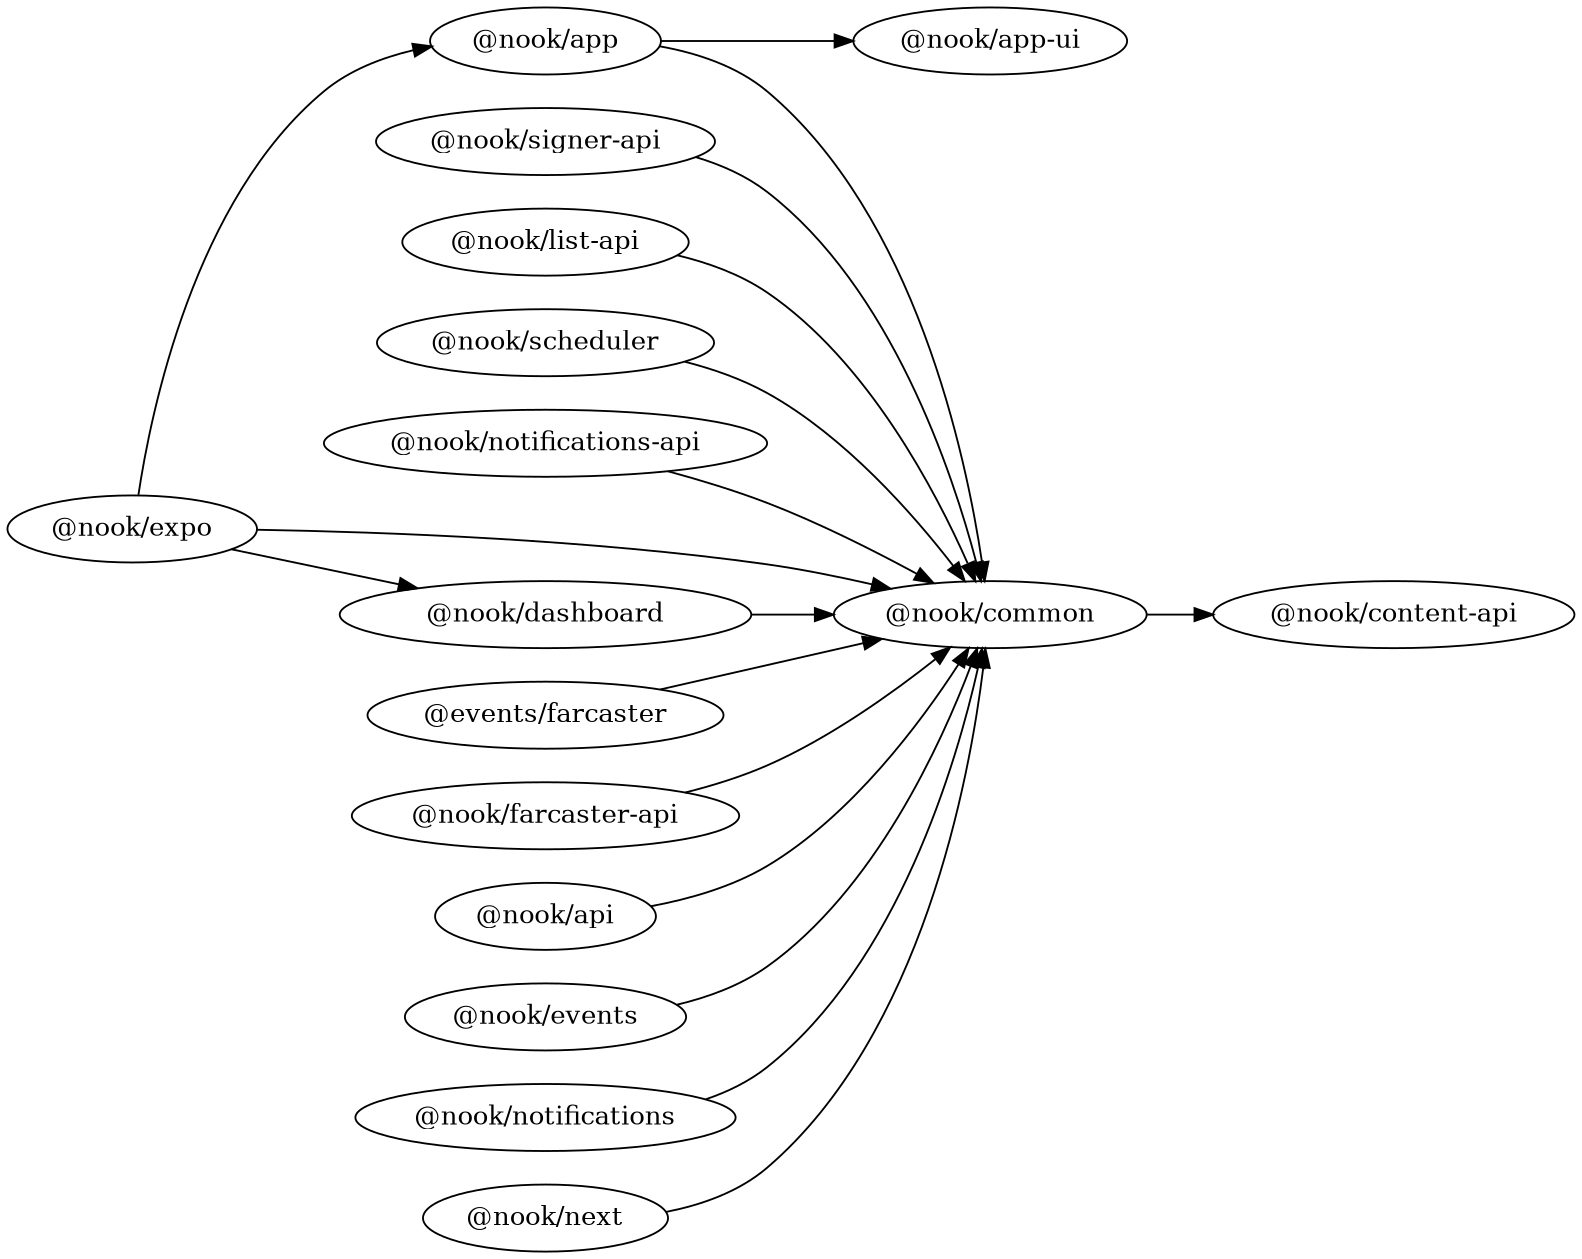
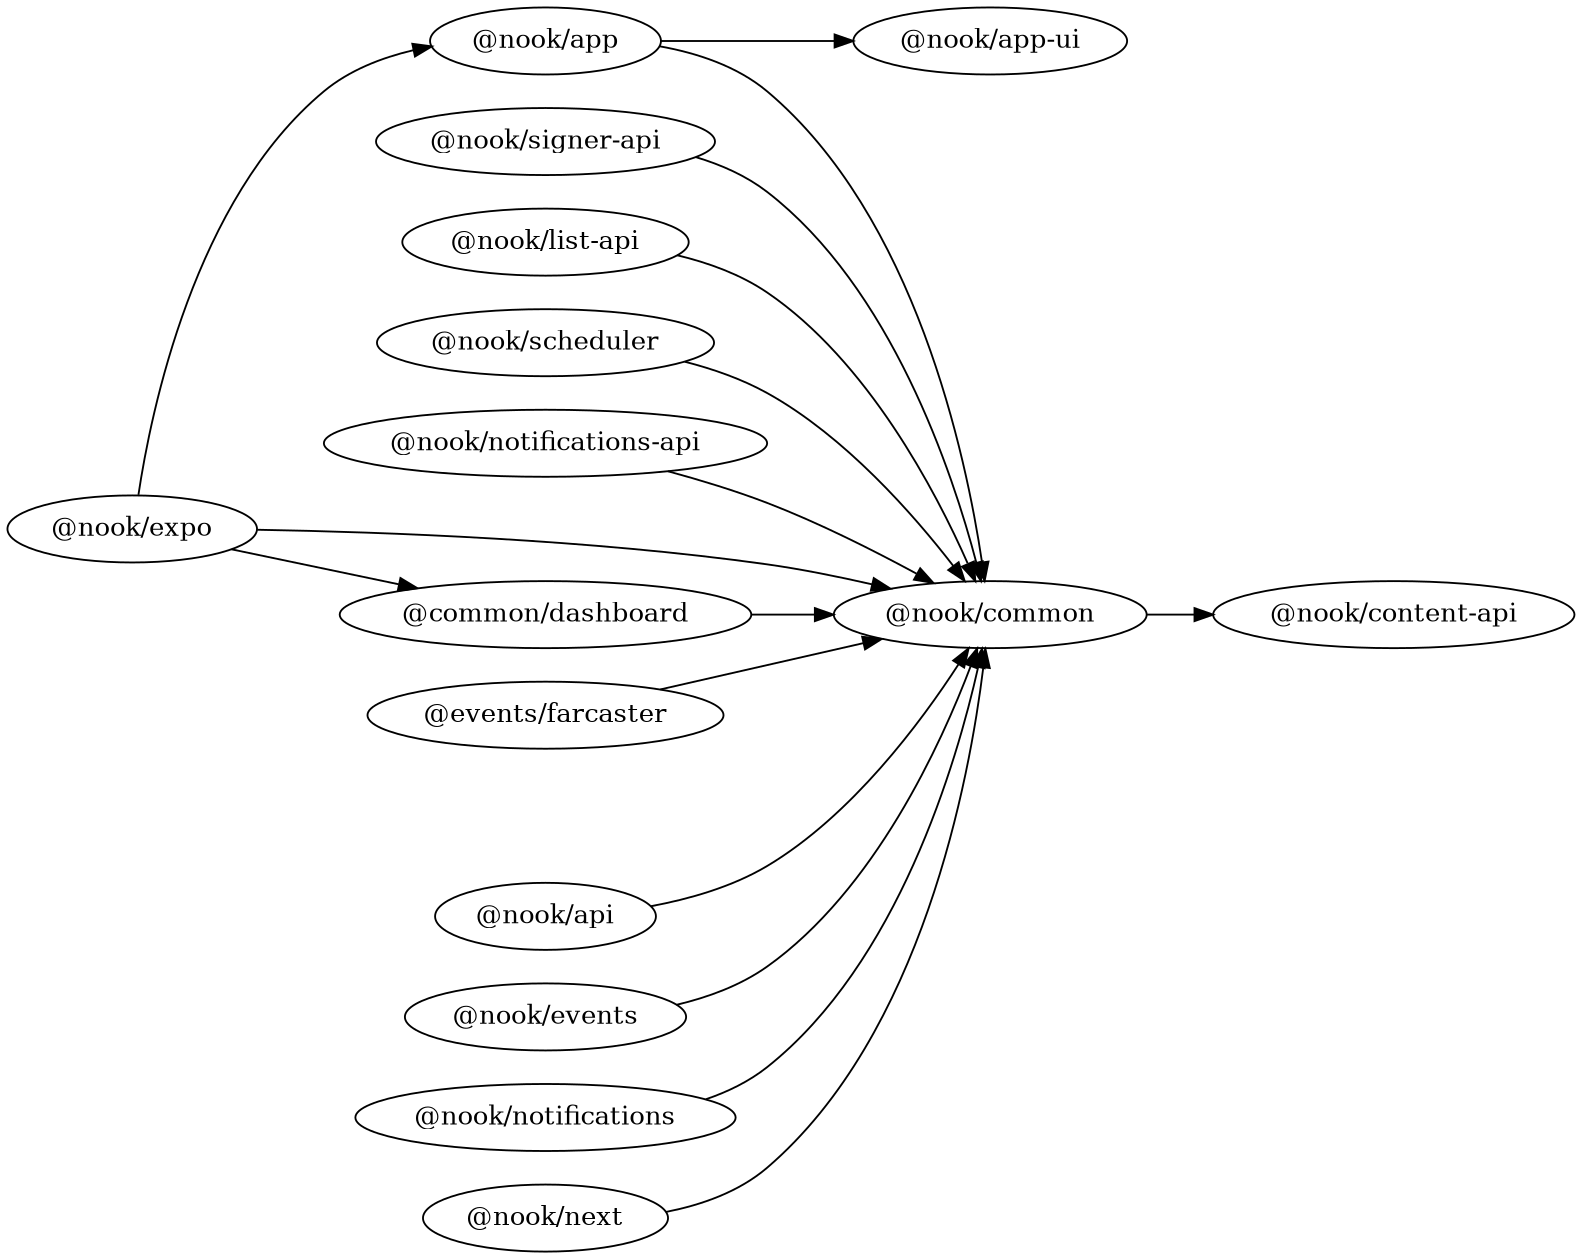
  digraph {
    rankdir=LR
    "@nook/app"
    "@nook/app-ui"
    "@nook/common"
    "@nook/content-api"
    "@nook/signer-api"
    "@nook/list-api"
    "@nook/scheduler"
    "@nook/notifications-api"
-   "@nook/dashboard"
+   "@nook/dashboard" [label="@common/dashboard"]
    n10 [label="@events/farcaster"]
-   "@nook/farcaster-api"
    "@nook/api"
    "@nook/events"
    "@nook/notifications"
    "@nook/next"
    "@nook/expo"
    "@nook/app" -> "@nook/app-ui"
    "@nook/app" -> "@nook/common"
    "@nook/common" -> "@nook/content-api"
    "@nook/signer-api" -> "@nook/common"
    "@nook/list-api" -> "@nook/common"
    "@nook/scheduler" -> "@nook/common"
    "@nook/notifications-api" -> "@nook/common"
    "@nook/dashboard" -> "@nook/common"
    n10 -> "@nook/common"
-   "@nook/farcaster-api" -> "@nook/common"
    "@nook/api" -> "@nook/common"
    "@nook/events" -> "@nook/common"
    "@nook/notifications" -> "@nook/common"
    "@nook/next" -> "@nook/common"
    "@nook/expo" -> "@nook/app"
    "@nook/expo" -> "@nook/common"
    "@nook/expo" -> "@nook/dashboard"
  }
